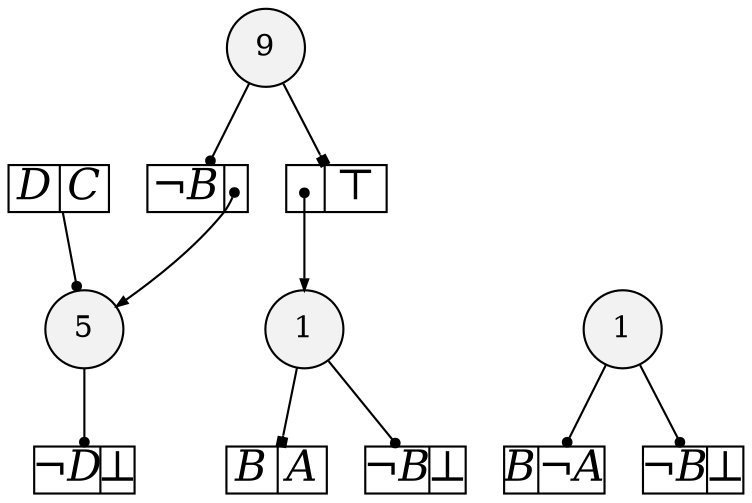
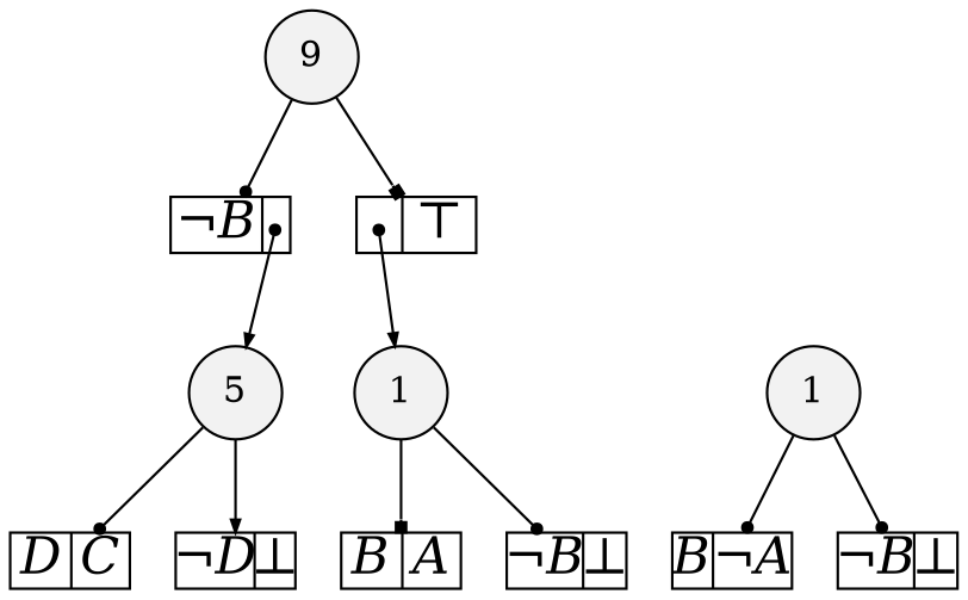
  digraph {
    node [fillcolor=white shape=record style=filled fixedsize=true fontname="Times-Italic" fontsize=20]
    edge [arrowhead=dot arrowsize=.50]
    n1 [fillcolor=gray95 height=.25 label=5 shape=circle width=.25 fixedsize="" fontname="" fontsize=""]
    n2 [fillcolor=gray95 height=.25 label=9 shape=circle width=.25 fixedsize="" fontname="" fontsize=""]
    n3 [fillcolor=gray95 height=.25 label=1 shape=circle width=.25 fixedsize="" fontname="" fontsize=""]
    n4 [fillcolor=gray95 height=.25 label=1 shape=circle width=.25 fixedsize="" fontname="" fontsize=""]
    n5 [height=.30 label="<L>D|<R>C" width=.65]
    n6 [height=.30 label="<L>&not;D|<R>&#8869;" width=.65]
    n7 [height=.30 label="<L>&not;B|<R>" width=.65]
    n8 [height=.30 label="<L>|<R>&#8868;" width=.65]
    n9 [height=.30 label="<L>B|<R>&not;A" width=.65]
    n10 [height=.30 label="<L>&not;B|<R>&#8869;" width=.65]
    n11 [height=.30 label="<L>B|<R>A" width=.65]
    n12 [height=.30 label="<L>&not;B|<R>&#8869;" width=.65]
    subgraph sub_1 {
      rank=same
      n1
    }
    subgraph sub_2 {
      rank=same
      n2
    }
    subgraph sub_3 {
      rank=same
      n3
      n4
    }
-   n5 -> n1
-   n1 -> n6
+   n1 -> n5
+   n1 -> n6 [arrowhead=normal]
    n2 -> n7
    n2 -> n8 [arrowhead=box]
    n3 -> n9
    n3 -> n10
    n4 -> n11 [arrowhead=box]
    n4 -> n12
    n7 -> n1 [arrowtail=dot dir=both tailclip=false tailport="R:c" arrowhead=""]
    n8 -> n4 [arrowtail=dot dir=both tailclip=false tailport="L:c" arrowhead=""]
  }
